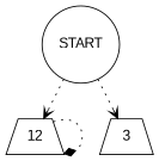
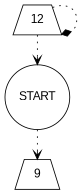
  digraph {
    fontname="Liberation Sans"
    node [fontname="Liberation Sans" shape=trapezium]
    edge [arrowhead=vee fontname="Liberation Sans" style=dotted]
    START [shape=circle]
    12
-   3
-   START -> 12
+   3 [label=9]
+   12 -> START
    START -> 3 [final=True letter=n]
    12 -> 12 [arrowhead=diamond letter=a]
  }
